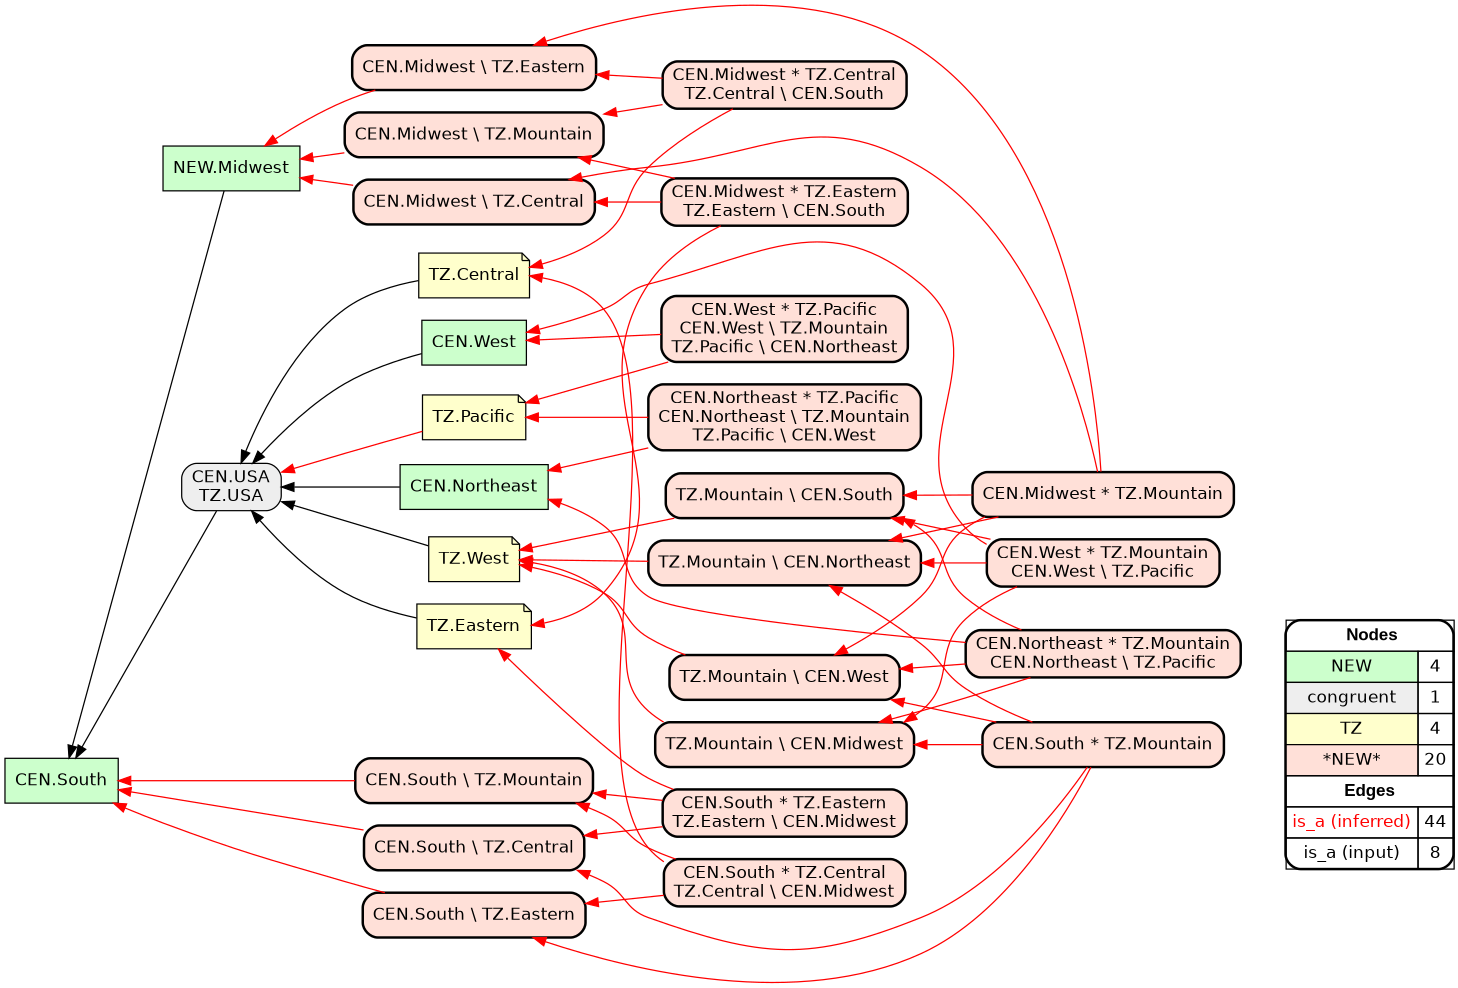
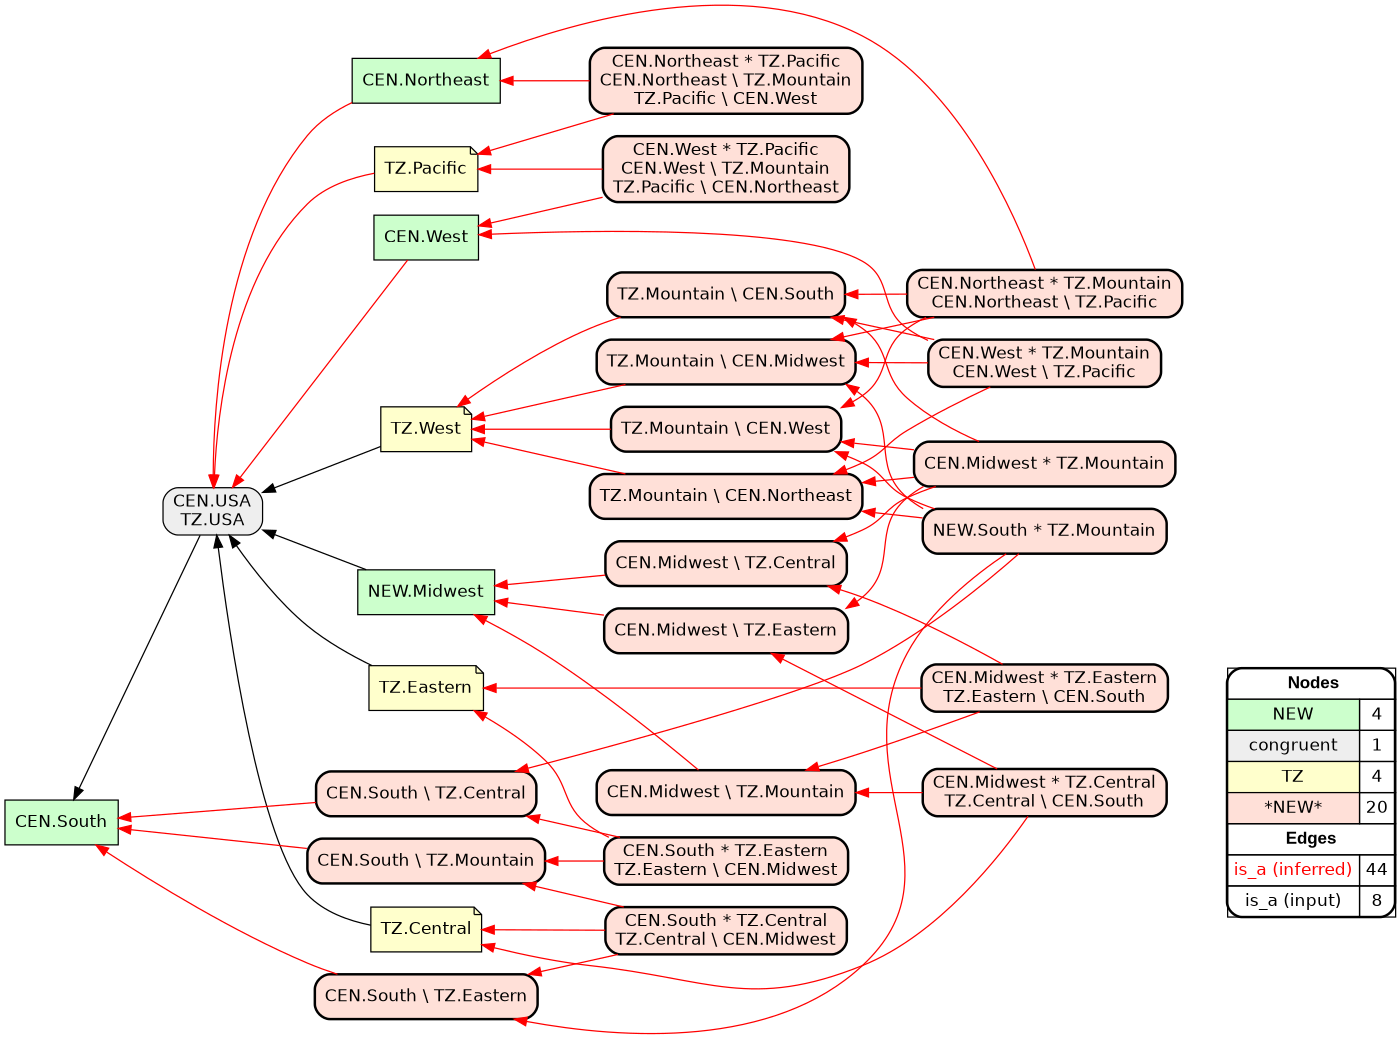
  digraph {
    rankdir=RL
    node [fillcolor="#FFE0D8" fontname=helvetica shape=box style="filled,rounded,bold"]
    edge [arrowhead=normal color="#FF0000" constraint=true penwidth=1 style=solid]
    n1 [fillcolor=white label=<   <TABLE BORDER="0" CELLBORDER="1" CELLSPACING="0" CELLPADDING="4">  <TR> <TD COLSPAN="2"><font face="Arial Black"> Nodes</font></TD> </TR>  <TR>   <TD bgcolor="#CCFFCC" fontname="helvetica">NEW</TD>   <TD>4</TD>   </TR>  <TR>   <TD bgcolor="#EEEEEE" fontname="helvetica">congruent</TD>   <TD>1</TD>   </TR>  <TR>   <TD bgcolor="#FFFFCC" fontname="helvetica">TZ</TD>   <TD>4</TD>   </TR>  <TR>   <TD bgcolor="#FFE0D8" fontname="helvetica">*NEW*</TD>   <TD>20</TD>   </TR>  <TR> <TD COLSPAN="2"><font face = "Arial Black"> Edges </font></TD> </TR>  <TR>   <TD><font color ="#FF0000">is_a (inferred)</font></TD><TD>44</TD> </TR> <TR>   <TD><font color ="#000000">is_a (input)</font></TD><TD>8</TD> </TR> </TABLE>   > margin=0]
    n2 [fillcolor="#CCFFCC" label="NEW.Midwest" style=filled]
    "CEN.USA\nTZ.USA" [fillcolor="#EEEEEE" style="filled,rounded"]
    "CEN.South" [fillcolor="#CCFFCC" style=filled]
    "CEN.West" [fillcolor="#CCFFCC" style=filled]
    "CEN.Northeast" [fillcolor="#CCFFCC" style=filled]
    "TZ.Eastern" [fillcolor="#FFFFCC" shape=note style=filled]
    n8 [fillcolor="#FFFFCC" label="TZ.West" shape=note style=filled]
    "TZ.Central" [fillcolor="#FFFFCC" shape=note style=filled]
    "TZ.Pacific" [fillcolor="#FFFFCC" shape=note style=filled]
    "CEN.South * TZ.Eastern\nTZ.Eastern \\ CEN.Midwest"
    "CEN.South \\ TZ.Mountain"
    "CEN.South \\ TZ.Central"
    "CEN.Northeast * TZ.Pacific\nCEN.Northeast \\ TZ.Mountain\nTZ.Pacific \\ CEN.West"
    "TZ.Mountain \\ CEN.South"
    "CEN.West * TZ.Mountain\nCEN.West \\ TZ.Pacific"
    "TZ.Mountain \\ CEN.Northeast"
    "TZ.Mountain \\ CEN.Midwest"
    "CEN.Midwest * TZ.Central\nTZ.Central \\ CEN.South"
    "CEN.Midwest \\ TZ.Mountain"
    "CEN.Midwest \\ TZ.Eastern"
    "CEN.South \\ TZ.Eastern"
    "CEN.West * TZ.Pacific\nCEN.West \\ TZ.Mountain\nTZ.Pacific \\ CEN.Northeast"
    "CEN.Northeast * TZ.Mountain\nCEN.Northeast \\ TZ.Pacific"
    "TZ.Mountain \\ CEN.West"
    "CEN.Midwest * TZ.Eastern\nTZ.Eastern \\ CEN.South"
    "CEN.Midwest \\ TZ.Central"
    "CEN.Midwest * TZ.Mountain"
-   "CEN.South * TZ.Mountain"
+   "CEN.South * TZ.Mountain" [label="NEW.South * TZ.Mountain"]
    "CEN.South * TZ.Central\nTZ.Central \\ CEN.Midwest"
    subgraph sub_1 {
      rank=source
      n1
    }
-   n2 -> "CEN.South" [color="#000000"]
+   n2 -> "CEN.USA\nTZ.USA" [color="#000000"]
    "CEN.USA\nTZ.USA" -> "CEN.South" [color="#000000"]
-   "CEN.West" -> "CEN.USA\nTZ.USA" [color="#000000"]
-   "CEN.Northeast" -> "CEN.USA\nTZ.USA" [color="#000000"]
+   "CEN.West" -> "CEN.USA\nTZ.USA"
+   "CEN.Northeast" -> "CEN.USA\nTZ.USA"
    "TZ.Eastern" -> "CEN.USA\nTZ.USA" [color="#000000"]
    n8 -> "CEN.USA\nTZ.USA" [color="#000000"]
    "TZ.Central" -> "CEN.USA\nTZ.USA" [color="#000000"]
    "TZ.Pacific" -> "CEN.USA\nTZ.USA"
    "CEN.South * TZ.Eastern\nTZ.Eastern \\ CEN.Midwest" -> "TZ.Eastern"
    "CEN.South * TZ.Eastern\nTZ.Eastern \\ CEN.Midwest" -> "CEN.South \\ TZ.Mountain"
    "CEN.South * TZ.Eastern\nTZ.Eastern \\ CEN.Midwest" -> "CEN.South \\ TZ.Central"
    "CEN.South \\ TZ.Mountain" -> "CEN.South"
    "CEN.South \\ TZ.Central" -> "CEN.South"
    "CEN.Northeast * TZ.Pacific\nCEN.Northeast \\ TZ.Mountain\nTZ.Pacific \\ CEN.West" -> "CEN.Northeast"
    "CEN.Northeast * TZ.Pacific\nCEN.Northeast \\ TZ.Mountain\nTZ.Pacific \\ CEN.West" -> "TZ.Pacific"
    "TZ.Mountain \\ CEN.South" -> n8
    "CEN.West * TZ.Mountain\nCEN.West \\ TZ.Pacific" -> "CEN.West"
    "CEN.West * TZ.Mountain\nCEN.West \\ TZ.Pacific" -> "TZ.Mountain \\ CEN.South"
    "CEN.West * TZ.Mountain\nCEN.West \\ TZ.Pacific" -> "TZ.Mountain \\ CEN.Northeast"
    "CEN.West * TZ.Mountain\nCEN.West \\ TZ.Pacific" -> "TZ.Mountain \\ CEN.Midwest"
    "TZ.Mountain \\ CEN.Northeast" -> n8
    "TZ.Mountain \\ CEN.Midwest" -> n8
    "CEN.Midwest * TZ.Central\nTZ.Central \\ CEN.South" -> "TZ.Central"
    "CEN.Midwest * TZ.Central\nTZ.Central \\ CEN.South" -> "CEN.Midwest \\ TZ.Mountain"
    "CEN.Midwest * TZ.Central\nTZ.Central \\ CEN.South" -> "CEN.Midwest \\ TZ.Eastern"
    "CEN.Midwest \\ TZ.Mountain" -> n2
    "CEN.Midwest \\ TZ.Eastern" -> n2
    "CEN.South \\ TZ.Eastern" -> "CEN.South"
    "CEN.West * TZ.Pacific\nCEN.West \\ TZ.Mountain\nTZ.Pacific \\ CEN.Northeast" -> "CEN.West"
    "CEN.West * TZ.Pacific\nCEN.West \\ TZ.Mountain\nTZ.Pacific \\ CEN.Northeast" -> "TZ.Pacific"
    "CEN.Northeast * TZ.Mountain\nCEN.Northeast \\ TZ.Pacific" -> "CEN.Northeast"
    "CEN.Northeast * TZ.Mountain\nCEN.Northeast \\ TZ.Pacific" -> "TZ.Mountain \\ CEN.South"
    "CEN.Northeast * TZ.Mountain\nCEN.Northeast \\ TZ.Pacific" -> "TZ.Mountain \\ CEN.Midwest"
    "CEN.Northeast * TZ.Mountain\nCEN.Northeast \\ TZ.Pacific" -> "TZ.Mountain \\ CEN.West"
    "TZ.Mountain \\ CEN.West" -> n8
    "CEN.Midwest * TZ.Eastern\nTZ.Eastern \\ CEN.South" -> "TZ.Eastern"
    "CEN.Midwest * TZ.Eastern\nTZ.Eastern \\ CEN.South" -> "CEN.Midwest \\ TZ.Mountain"
    "CEN.Midwest * TZ.Eastern\nTZ.Eastern \\ CEN.South" -> "CEN.Midwest \\ TZ.Central"
    "CEN.Midwest \\ TZ.Central" -> n2
    "CEN.Midwest * TZ.Mountain" -> "TZ.Mountain \\ CEN.South"
    "CEN.Midwest * TZ.Mountain" -> "TZ.Mountain \\ CEN.Northeast"
    "CEN.Midwest * TZ.Mountain" -> "CEN.Midwest \\ TZ.Eastern"
    "CEN.Midwest * TZ.Mountain" -> "TZ.Mountain \\ CEN.West"
    "CEN.Midwest * TZ.Mountain" -> "CEN.Midwest \\ TZ.Central"
    "CEN.South * TZ.Mountain" -> "CEN.South \\ TZ.Central"
    "CEN.South * TZ.Mountain" -> "TZ.Mountain \\ CEN.Northeast"
    "CEN.South * TZ.Mountain" -> "TZ.Mountain \\ CEN.Midwest"
    "CEN.South * TZ.Mountain" -> "CEN.South \\ TZ.Eastern"
    "CEN.South * TZ.Mountain" -> "TZ.Mountain \\ CEN.West"
    "CEN.South * TZ.Central\nTZ.Central \\ CEN.Midwest" -> "TZ.Central"
    "CEN.South * TZ.Central\nTZ.Central \\ CEN.Midwest" -> "CEN.South \\ TZ.Mountain"
    "CEN.South * TZ.Central\nTZ.Central \\ CEN.Midwest" -> "CEN.South \\ TZ.Eastern"
  }
